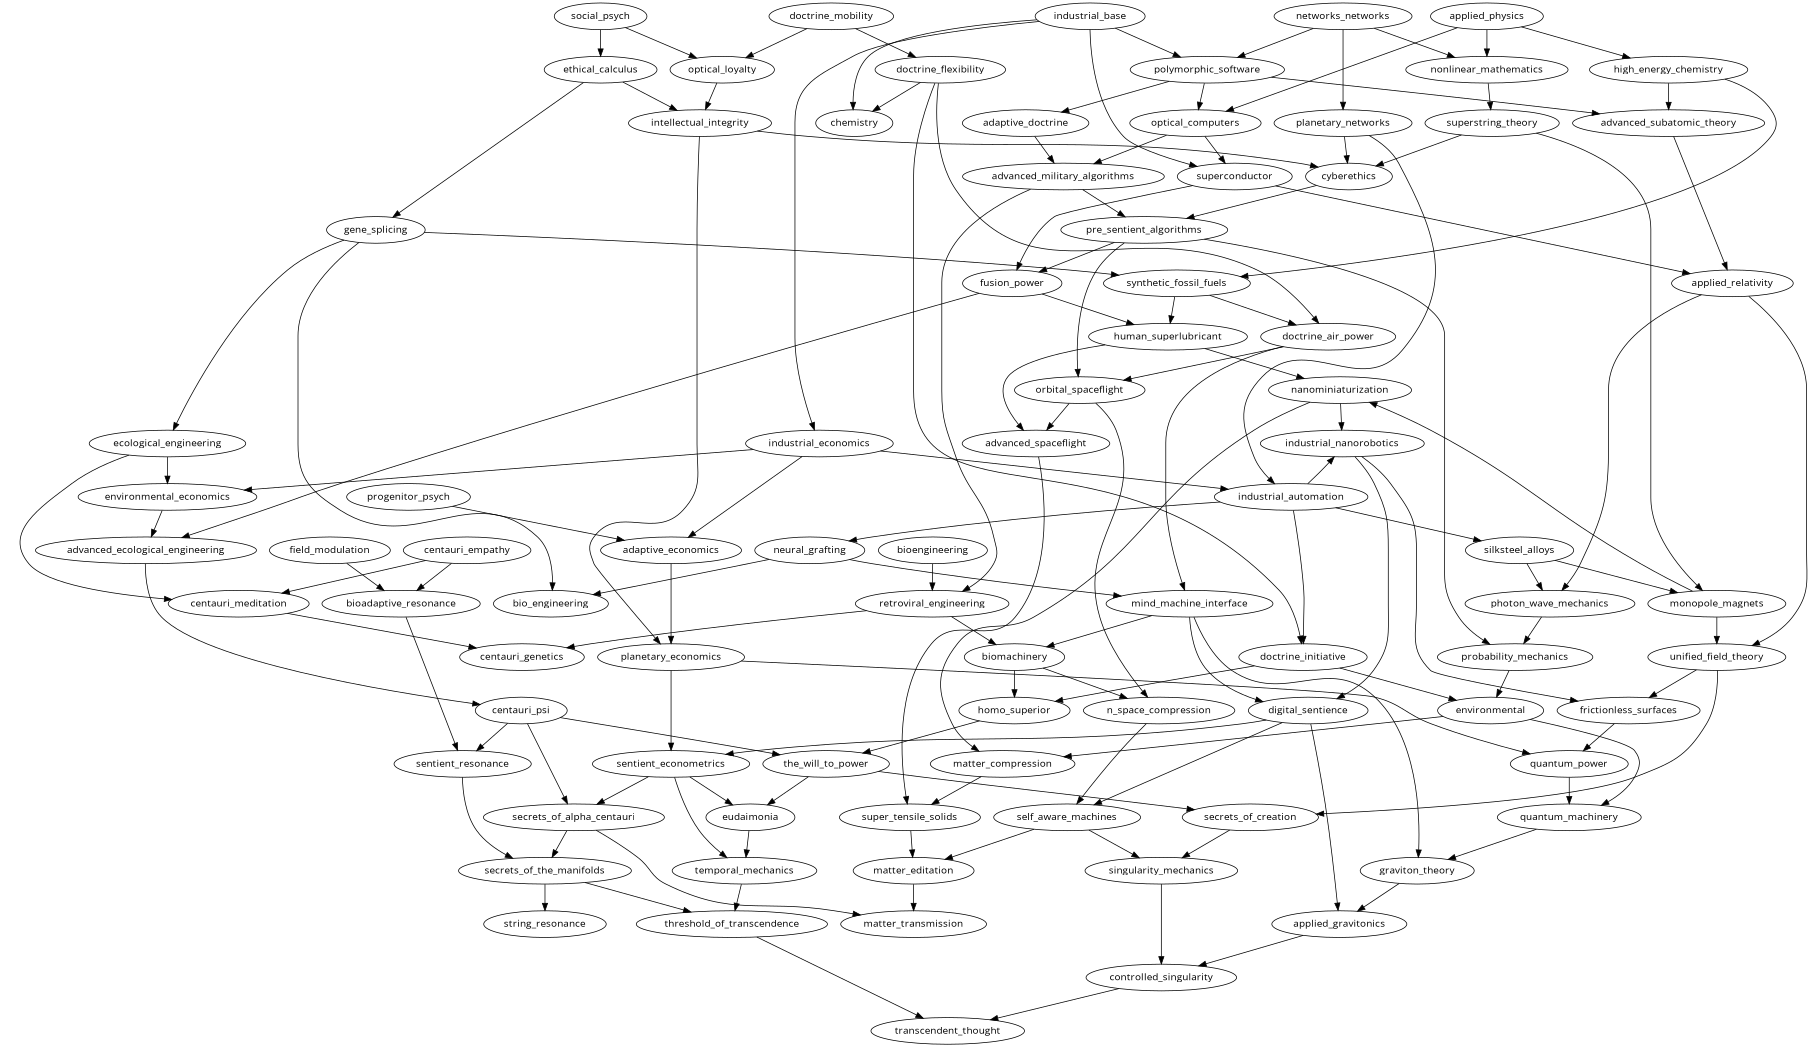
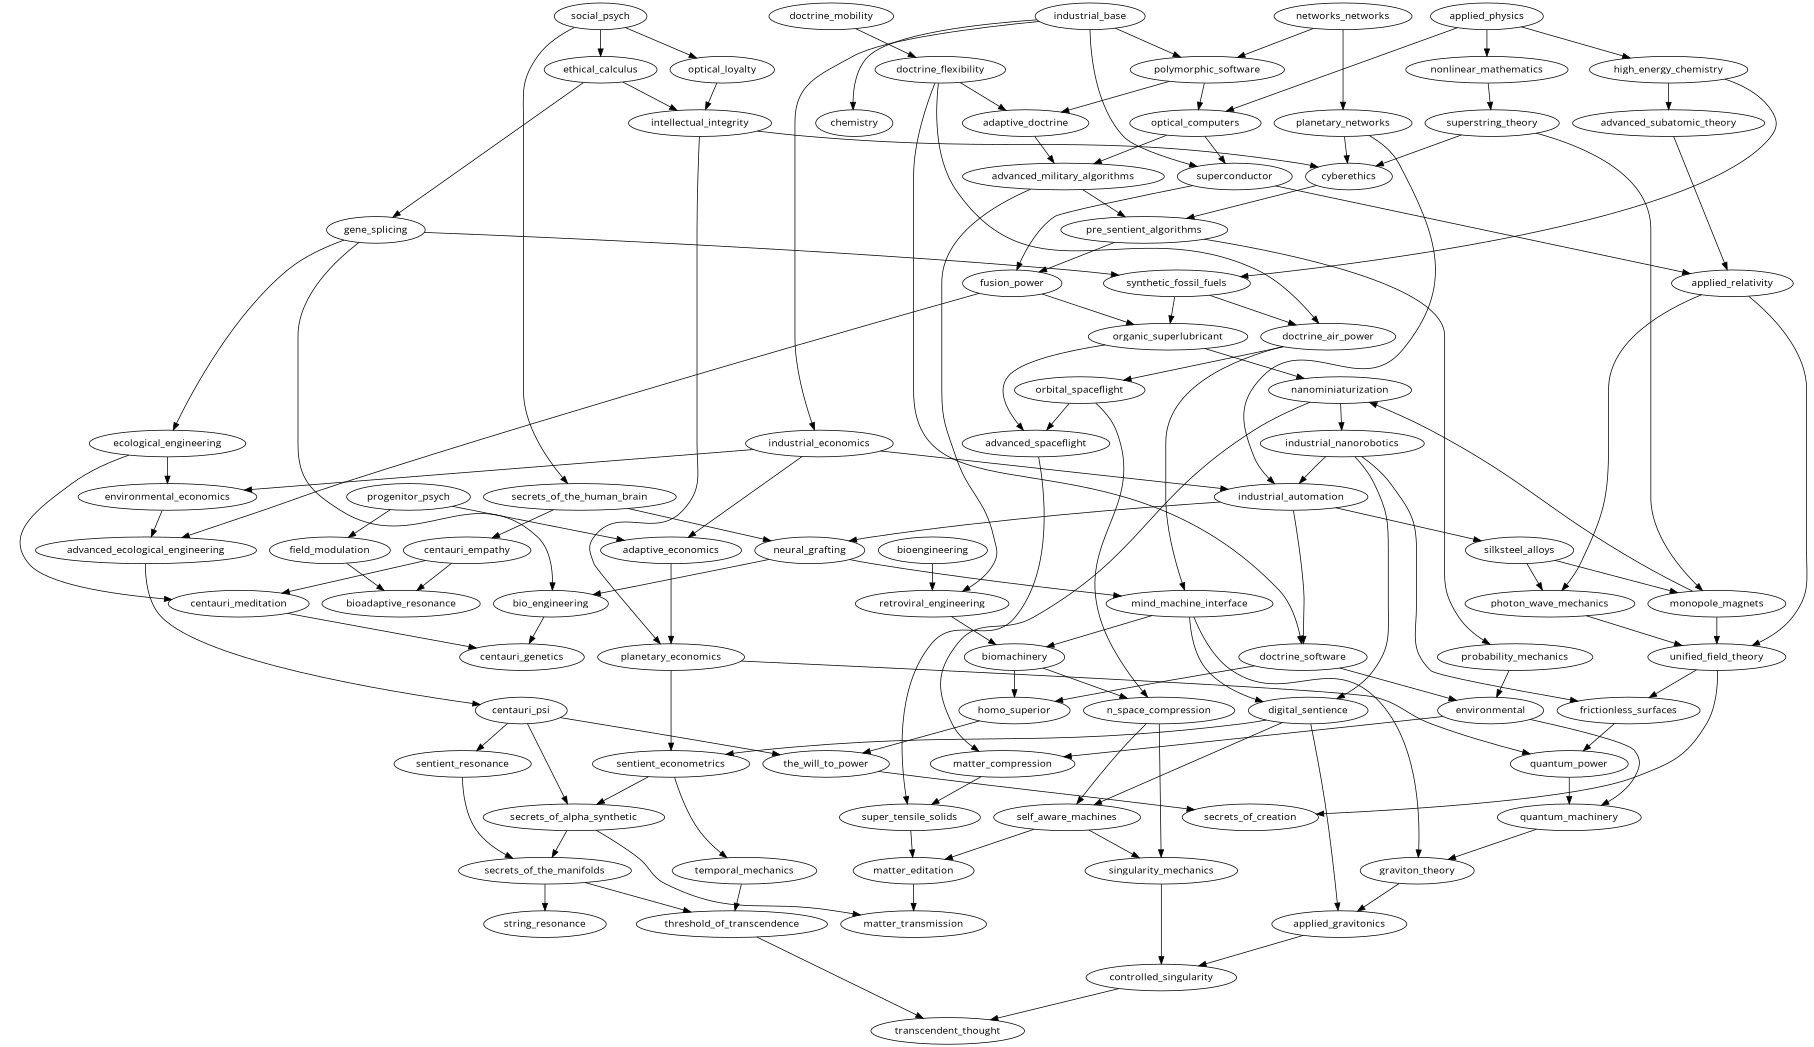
  digraph {
    fontname="Open Sans"
    node [fontname="Open Sans"]
    edge [fontname="Open Sans"]
    industrial_base
    superconductor
    chemistry
    polymorphic_software
    industrial_economics
    industrial_automation
    environmental_economics
    adaptive_economics
    social_psych
    n10 [label=optical_loyalty]
    ethical_calculus
+   secrets_of_the_human_brain
    silksteel_alloys
-   doctrine_initiative
+   doctrine_initiative [label=doctrine_software]
    neural_grafting
    industrial_nanorobotics
    advanced_ecological_engineering
    planetary_economics
    quantum_power
    sentient_econometrics
    gene_splicing
    synthetic_fossil_fuels
    bio_engineering
    ecological_engineering
    monopole_magnets
    photon_wave_mechanics
    frictionless_surfaces
    digital_sentience
    cyberethics
    superstring_theory
    pre_sentient_algorithms
    unified_field_theory
    nanominiaturization
    bioengineering
    retroviral_engineering
    centauri_psi
    matter_compression
    biomachinery
    homo_superior
    n_space_compression
    probability_mechanics
    n42 [label=environmental]
    super_tensile_solids
    matter_editation
    matter_transmission
    temporal_mechanics
    quantum_machinery
    graviton_theory
    threshold_of_transcendence
    applied_relativity
    fusion_power
    intellectual_integrity
    mind_machine_interface
    centauri_genetics
    secrets_of_creation
    self_aware_machines
    applied_physics
    nonlinear_mathematics
    high_energy_chemistry
    optical_computers
    advanced_subatomic_theory
    field_modulation
    bioadaptive_resonance
    sentient_resonance
    adaptive_doctrine
    advanced_military_algorithms
    secrets_of_the_manifolds
-   organic_superlubricant [label=human_superlubricant]
+   organic_superlubricant
    advanced_spaceflight
    controlled_singularity
    string_resonance
    transcendent_thought
    centauri_empathy
    orbital_spaceflight
    applied_gravitonics
    singularity_mechanics
    n77 [label=networks_networks]
    planetary_networks
-   secrets_of_alpha_centauri
+   secrets_of_alpha_centauri [label=secrets_of_alpha_synthetic]
    doctrine_air_power
    centauri_meditation
-   eudaimonia
    the_will_to_power
    doctrine_mobility
    doctrine_flexibility
    progenitor_psych
    subgraph sub_1 {
      industrial_base
      superconductor
      chemistry
      polymorphic_software
      industrial_economics
      industrial_automation
      environmental_economics
      adaptive_economics
      social_psych
      n10
      ethical_calculus
+     secrets_of_the_human_brain
      silksteel_alloys
      doctrine_initiative
      neural_grafting
      industrial_nanorobotics
      advanced_ecological_engineering
      planetary_economics
      quantum_power
      sentient_econometrics
      gene_splicing
      synthetic_fossil_fuels
      bio_engineering
      ecological_engineering
      monopole_magnets
      photon_wave_mechanics
      frictionless_surfaces
      digital_sentience
      cyberethics
      superstring_theory
      pre_sentient_algorithms
      unified_field_theory
      nanominiaturization
      bioengineering
      retroviral_engineering
      centauri_psi
      matter_compression
      biomachinery
      homo_superior
      n_space_compression
      probability_mechanics
      n42
      super_tensile_solids
      matter_editation
      matter_transmission
      temporal_mechanics
      quantum_machinery
      graviton_theory
      threshold_of_transcendence
    }
    subgraph sub_2 {
      superconductor
      n10
      neural_grafting
      synthetic_fossil_fuels
      bio_engineering
      monopole_magnets
      photon_wave_mechanics
      frictionless_surfaces
      digital_sentience
      superstring_theory
      pre_sentient_algorithms
      unified_field_theory
      nanominiaturization
      retroviral_engineering
      matter_compression
      biomachinery
      n_space_compression
      probability_mechanics
      super_tensile_solids
      graviton_theory
      applied_relativity
      fusion_power
      intellectual_integrity
      mind_machine_interface
      centauri_genetics
      secrets_of_creation
      self_aware_machines
      applied_physics
      nonlinear_mathematics
      high_energy_chemistry
      optical_computers
      advanced_subatomic_theory
      field_modulation
      bioadaptive_resonance
      sentient_resonance
      adaptive_doctrine
      advanced_military_algorithms
      secrets_of_the_manifolds
      organic_superlubricant
      advanced_spaceflight
      controlled_singularity
      string_resonance
      transcendent_thought
    }
    subgraph sub_3 {
      superconductor
      polymorphic_software
      industrial_automation
+     secrets_of_the_human_brain
      silksteel_alloys
      neural_grafting
      advanced_ecological_engineering
      quantum_power
      sentient_econometrics
      gene_splicing
      photon_wave_mechanics
      frictionless_surfaces
      digital_sentience
      cyberethics
      pre_sentient_algorithms
      unified_field_theory
      n_space_compression
      probability_mechanics
      super_tensile_solids
      matter_editation
      matter_transmission
      quantum_machinery
      threshold_of_transcendence
      applied_relativity
      fusion_power
      secrets_of_creation
      self_aware_machines
      nonlinear_mathematics
      optical_computers
      advanced_subatomic_theory
      adaptive_doctrine
      advanced_military_algorithms
      secrets_of_the_manifolds
      organic_superlubricant
      advanced_spaceflight
      controlled_singularity
      string_resonance
      transcendent_thought
      centauri_empathy
      orbital_spaceflight
      applied_gravitonics
      singularity_mechanics
      n77
      planetary_networks
      secrets_of_alpha_centauri
    }
    subgraph sub_4 {
      environmental_economics
      adaptive_economics
      n10
      ethical_calculus
      doctrine_initiative
      planetary_economics
      sentient_econometrics
      gene_splicing
      synthetic_fossil_fuels
      ecological_engineering
      cyberethics
      centauri_psi
      matter_compression
      homo_superior
      n42
      temporal_mechanics
      quantum_machinery
      graviton_theory
      threshold_of_transcendence
      intellectual_integrity
      mind_machine_interface
      centauri_genetics
      secrets_of_creation
      field_modulation
      bioadaptive_resonance
      sentient_resonance
      adaptive_doctrine
      organic_superlubricant
      controlled_singularity
      transcendent_thought
      centauri_empathy
      orbital_spaceflight
      applied_gravitonics
      secrets_of_alpha_centauri
      doctrine_air_power
      centauri_meditation
-     eudaimonia
      the_will_to_power
      doctrine_mobility
      doctrine_flexibility
      progenitor_psych
    }
    industrial_base -> superconductor
    industrial_base -> chemistry
    industrial_base -> polymorphic_software
    industrial_base -> industrial_economics
    superconductor -> applied_relativity
    superconductor -> fusion_power
    polymorphic_software -> optical_computers
-   polymorphic_software -> advanced_subatomic_theory
    polymorphic_software -> adaptive_doctrine
    industrial_economics -> industrial_automation
    industrial_economics -> environmental_economics
    industrial_economics -> adaptive_economics
    industrial_automation -> silksteel_alloys
    industrial_automation -> doctrine_initiative
    industrial_automation -> neural_grafting
-   industrial_automation -> industrial_nanorobotics
+   industrial_nanorobotics -> industrial_automation
    environmental_economics -> advanced_ecological_engineering
    adaptive_economics -> planetary_economics
    social_psych -> n10
    social_psych -> ethical_calculus
+   social_psych -> secrets_of_the_human_brain
    n10 -> intellectual_integrity
    ethical_calculus -> gene_splicing
    ethical_calculus -> intellectual_integrity
+   secrets_of_the_human_brain -> neural_grafting
+   secrets_of_the_human_brain -> centauri_empathy
    silksteel_alloys -> monopole_magnets
    silksteel_alloys -> photon_wave_mechanics
    doctrine_initiative -> homo_superior
    doctrine_initiative -> n42
    neural_grafting -> bio_engineering
    neural_grafting -> mind_machine_interface
    industrial_nanorobotics -> frictionless_surfaces
    industrial_nanorobotics -> digital_sentience
    advanced_ecological_engineering -> centauri_psi
    planetary_economics -> quantum_power
    planetary_economics -> sentient_econometrics
    quantum_power -> quantum_machinery
    sentient_econometrics -> temporal_mechanics
    sentient_econometrics -> secrets_of_alpha_centauri
-   sentient_econometrics -> eudaimonia
    gene_splicing -> synthetic_fossil_fuels
    gene_splicing -> bio_engineering
    gene_splicing -> ecological_engineering
    synthetic_fossil_fuels -> organic_superlubricant
    synthetic_fossil_fuels -> doctrine_air_power
    ecological_engineering -> environmental_economics
    ecological_engineering -> centauri_meditation
    monopole_magnets -> unified_field_theory
    monopole_magnets -> nanominiaturization
-   photon_wave_mechanics -> probability_mechanics
+   photon_wave_mechanics -> unified_field_theory
    frictionless_surfaces -> quantum_power
    digital_sentience -> sentient_econometrics
    digital_sentience -> self_aware_machines
    digital_sentience -> applied_gravitonics
    cyberethics -> pre_sentient_algorithms
    superstring_theory -> monopole_magnets
    superstring_theory -> cyberethics
    pre_sentient_algorithms -> probability_mechanics
    pre_sentient_algorithms -> fusion_power
-   pre_sentient_algorithms -> orbital_spaceflight
    unified_field_theory -> frictionless_surfaces
    unified_field_theory -> secrets_of_creation
    nanominiaturization -> industrial_nanorobotics
    nanominiaturization -> matter_compression
    bioengineering -> retroviral_engineering
    retroviral_engineering -> biomachinery
-   retroviral_engineering -> centauri_genetics
+   bio_engineering -> centauri_genetics
    centauri_psi -> sentient_resonance
    centauri_psi -> secrets_of_alpha_centauri
    centauri_psi -> the_will_to_power
    matter_compression -> super_tensile_solids
    biomachinery -> homo_superior
    biomachinery -> n_space_compression
    homo_superior -> the_will_to_power
    n_space_compression -> self_aware_machines
    probability_mechanics -> n42
    n42 -> matter_compression
    n42 -> quantum_machinery
    super_tensile_solids -> matter_editation
    matter_editation -> matter_transmission
    temporal_mechanics -> threshold_of_transcendence
    quantum_machinery -> graviton_theory
    graviton_theory -> applied_gravitonics
    threshold_of_transcendence -> transcendent_thought
    applied_relativity -> photon_wave_mechanics
    applied_relativity -> unified_field_theory
    fusion_power -> advanced_ecological_engineering
    fusion_power -> organic_superlubricant
    intellectual_integrity -> planetary_economics
    intellectual_integrity -> cyberethics
    mind_machine_interface -> digital_sentience
    mind_machine_interface -> biomachinery
    mind_machine_interface -> graviton_theory
-   secrets_of_creation -> singularity_mechanics
+   n_space_compression -> singularity_mechanics
    self_aware_machines -> matter_editation
    self_aware_machines -> singularity_mechanics
    applied_physics -> nonlinear_mathematics
    applied_physics -> high_energy_chemistry
    applied_physics -> optical_computers
    nonlinear_mathematics -> superstring_theory
    high_energy_chemistry -> synthetic_fossil_fuels
    high_energy_chemistry -> advanced_subatomic_theory
    optical_computers -> superconductor
    optical_computers -> advanced_military_algorithms
    advanced_subatomic_theory -> applied_relativity
    field_modulation -> bioadaptive_resonance
-   bioadaptive_resonance -> sentient_resonance
    sentient_resonance -> secrets_of_the_manifolds
    adaptive_doctrine -> advanced_military_algorithms
    advanced_military_algorithms -> pre_sentient_algorithms
    advanced_military_algorithms -> retroviral_engineering
    secrets_of_the_manifolds -> threshold_of_transcendence
    secrets_of_the_manifolds -> string_resonance
    organic_superlubricant -> nanominiaturization
    organic_superlubricant -> advanced_spaceflight
    advanced_spaceflight -> super_tensile_solids
    controlled_singularity -> transcendent_thought
    centauri_empathy -> bioadaptive_resonance
    centauri_empathy -> centauri_meditation
    orbital_spaceflight -> n_space_compression
    orbital_spaceflight -> advanced_spaceflight
    applied_gravitonics -> controlled_singularity
    singularity_mechanics -> controlled_singularity
    n77 -> polymorphic_software
-   n77 -> nonlinear_mathematics
    n77 -> planetary_networks
    planetary_networks -> industrial_automation
    planetary_networks -> cyberethics
    secrets_of_alpha_centauri -> matter_transmission
    secrets_of_alpha_centauri -> secrets_of_the_manifolds
    doctrine_air_power -> mind_machine_interface
    doctrine_air_power -> orbital_spaceflight
    centauri_meditation -> centauri_genetics
-   eudaimonia -> temporal_mechanics
    the_will_to_power -> secrets_of_creation
-   the_will_to_power -> eudaimonia
-   doctrine_mobility -> n10
    doctrine_mobility -> doctrine_flexibility
    doctrine_flexibility -> doctrine_initiative
-   doctrine_flexibility -> chemistry
+   doctrine_flexibility -> adaptive_doctrine
    doctrine_flexibility -> doctrine_air_power
    progenitor_psych -> adaptive_economics
+   progenitor_psych -> field_modulation
  }
